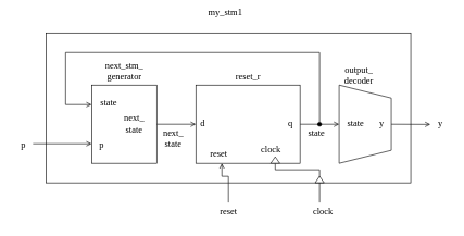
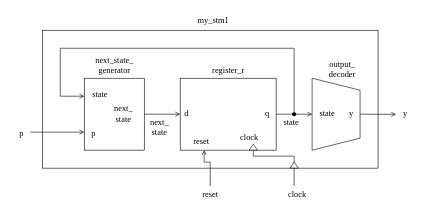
  <mxCell id="0" />
  <mxCell id="1" parent="0" />
  <mxCell id="2" style="edgeStyle=none;html=1;exitX=0.75;exitY=1;exitDx=0;exitDy=0;endArrow=none;endFill=0;" edge="1" parent="1" source="4"><mxGeometry relative="1" as="geometry"><mxPoint x="490" y="310" as="targetPoint" /></mxGeometry></mxCell>
  <mxCell id="3" style="edgeStyle=none;html=1;exitX=0.5;exitY=1;exitDx=0;exitDy=0;startArrow=none;startFill=0;endArrow=none;endFill=0;" edge="1" parent="1" source="4"><mxGeometry relative="1" as="geometry"><mxPoint x="350" y="310" as="targetPoint" /></mxGeometry></mxCell>
  <mxCell id="4" value="" style="rounded=0;whiteSpace=wrap;html=1;" vertex="1" parent="1"><mxGeometry x="70" y="50" width="560" height="230" as="geometry" /></mxCell>
  <mxCell id="5" style="edgeStyle=orthogonalEdgeStyle;html=1;exitX=1;exitY=0.5;exitDx=0;exitDy=0;entryX=0.5;entryY=1;entryDx=0;entryDy=0;rounded=0;endArrow=open;endFill=0;" edge="1" parent="1" source="7" target="14"><mxGeometry relative="1" as="geometry" /></mxCell>
  <mxCell id="6" style="edgeStyle=orthogonalEdgeStyle;html=1;exitX=0.25;exitY=1;exitDx=0;exitDy=0;entryX=0.5;entryY=1;entryDx=0;entryDy=0;rounded=0;startArrow=open;startFill=0;endArrow=none;endFill=0;" edge="1" parent="1" source="7" target="4"><mxGeometry relative="1" as="geometry"><Array as="points"><mxPoint x="340" y="270" /><mxPoint x="350" y="270" /></Array></mxGeometry></mxCell>
  <mxCell id="7" value="" style="rounded=0;whiteSpace=wrap;html=1;" vertex="1" parent="1"><mxGeometry x="300" y="130" width="160" height="120" as="geometry" /></mxCell>
  <mxCell id="8" value="&lt;font&gt;clock&lt;/font&gt;" style="text;html=1;align=center;verticalAlign=middle;resizable=0;points=[];autosize=1;strokeColor=none;fillColor=none;fontSize=14;fontFamily=Lucida Console;labelBackgroundColor=none;" vertex="1" parent="1"><mxGeometry x="380" y="215" width="70" height="30" as="geometry" /></mxCell>
  <mxCell id="9" value="&lt;font&gt;reset&lt;/font&gt;" style="text;html=1;align=center;verticalAlign=middle;resizable=0;points=[];autosize=1;strokeColor=none;fillColor=none;fontSize=14;fontFamily=Lucida Console;labelBackgroundColor=none;" vertex="1" parent="1"><mxGeometry x="300" y="221.88" width="70" height="30" as="geometry" /></mxCell>
  <mxCell id="10" style="edgeStyle=orthogonalEdgeStyle;html=1;exitX=0;exitY=0.5;exitDx=0;exitDy=0;entryX=0.75;entryY=1;entryDx=0;entryDy=0;rounded=0;endArrow=none;endFill=0;" edge="1" parent="1" source="11" target="4"><mxGeometry relative="1" as="geometry"><Array as="points"><mxPoint x="422" y="260" /><mxPoint x="490" y="260" /></Array></mxGeometry></mxCell>
  <mxCell id="11" value="" style="triangle;whiteSpace=wrap;html=1;rotation=-90;" vertex="1" parent="1"><mxGeometry x="416.88" y="238.13" width="10" height="13.75" as="geometry" /></mxCell>
- <mxCell id="12" value="&lt;font&gt;reset_r&lt;/font&gt;" style="text;html=1;align=center;verticalAlign=middle;resizable=0;points=[];autosize=1;strokeColor=none;fillColor=none;fontSize=14;fontFamily=Lucida Console;labelBackgroundColor=none;" vertex="1" parent="1"><mxGeometry x="325" y="103" width="110" height="30" as="geometry" /></mxCell>
+ <mxCell id="12" value="&lt;font&gt;register_r&lt;/font&gt;" style="text;html=1;align=center;verticalAlign=middle;resizable=0;points=[];autosize=1;strokeColor=none;fillColor=none;fontSize=14;fontFamily=Lucida Console;labelBackgroundColor=none;" vertex="1" parent="1"><mxGeometry x="325" y="103" width="110" height="30" as="geometry" /></mxCell>
  <mxCell id="13" style="edgeStyle=none;html=1;exitX=0.5;exitY=0;exitDx=0;exitDy=0;endArrow=open;endFill=0;" edge="1" parent="1" source="14"><mxGeometry relative="1" as="geometry"><mxPoint x="660" y="190.242" as="targetPoint" /></mxGeometry></mxCell>
  <mxCell id="14" value="" style="shape=trapezoid;perimeter=trapezoidPerimeter;whiteSpace=wrap;html=1;fixedSize=1;rotation=90;" vertex="1" parent="1"><mxGeometry x="500" y="150" width="120" height="80" as="geometry" /></mxCell>
- <mxCell id="15" value="&lt;font&gt;output_&lt;br&gt;decoder&lt;/font&gt;" style="text;html=1;align=center;verticalAlign=middle;resizable=0;points=[];autosize=1;strokeColor=none;fillColor=none;fontSize=14;fontFamily=Lucida Console;labelBackgroundColor=none;" vertex="1" parent="1"><mxGeometry x="510" y="90" width="80" height="50" as="geometry" /></mxCell>
+ <mxCell id="15" value="&lt;font&gt;output_&lt;br&gt;decoder&lt;/font&gt;" style="text;html=1;align=center;verticalAlign=middle;resizable=0;points=[];autosize=1;strokeColor=none;fillColor=none;fontSize=14;fontFamily=Lucida Console;labelBackgroundColor=none;" vertex="1" parent="1"><mxGeometry x="530" y="90" width="80" height="50" as="geometry" /></mxCell>
  <mxCell id="16" value="state" style="text;html=1;align=center;verticalAlign=middle;resizable=0;points=[];autosize=1;strokeColor=none;fillColor=none;fontSize=14;fontFamily=Lucida Console;labelBackgroundColor=none;" vertex="1" parent="1"><mxGeometry x="450" y="190" width="70" height="30" as="geometry" /></mxCell>
  <mxCell id="17" value="q" style="text;html=1;align=center;verticalAlign=middle;resizable=0;points=[];autosize=1;strokeColor=none;fillColor=none;fontSize=14;fontFamily=Lucida Console;labelBackgroundColor=none;" vertex="1" parent="1"><mxGeometry x="430" y="175" width="30" height="30" as="geometry" /></mxCell>
  <mxCell id="18" value="d" style="text;html=1;align=center;verticalAlign=middle;resizable=0;points=[];autosize=1;strokeColor=none;fillColor=none;fontSize=14;fontFamily=Lucida Console;labelBackgroundColor=none;" vertex="1" parent="1"><mxGeometry x="295" y="175" width="30" height="30" as="geometry" /></mxCell>
  <mxCell id="19" value="state" style="text;html=1;align=center;verticalAlign=middle;resizable=0;points=[];autosize=1;strokeColor=none;fillColor=none;fontSize=14;fontFamily=Lucida Console;labelBackgroundColor=none;" vertex="1" parent="1"><mxGeometry x="510" y="175" width="70" height="30" as="geometry" /></mxCell>
  <mxCell id="20" value="y" style="text;html=1;align=center;verticalAlign=middle;resizable=0;points=[];autosize=1;strokeColor=none;fillColor=none;fontSize=14;fontFamily=Lucida Console;labelBackgroundColor=none;" vertex="1" parent="1"><mxGeometry x="570" y="175" width="30" height="30" as="geometry" /></mxCell>
  <mxCell id="21" value="y" style="text;html=1;align=center;verticalAlign=middle;resizable=0;points=[];autosize=1;strokeColor=none;fillColor=none;fontSize=14;fontFamily=Lucida Console;labelBackgroundColor=none;" vertex="1" parent="1"><mxGeometry x="660" y="175" width="30" height="30" as="geometry" /></mxCell>
  <mxCell id="22" style="edgeStyle=none;html=1;exitX=0;exitY=0.75;exitDx=0;exitDy=0;endArrow=none;endFill=0;startArrow=open;startFill=0;" edge="1" parent="1" source="25"><mxGeometry relative="1" as="geometry"><mxPoint x="50" y="220" as="targetPoint" /></mxGeometry></mxCell>
  <mxCell id="23" style="edgeStyle=orthogonalEdgeStyle;html=1;exitX=0;exitY=0.25;exitDx=0;exitDy=0;rounded=0;curved=0;startArrow=open;startFill=0;endArrow=oval;endFill=1;" edge="1" parent="1" source="25"><mxGeometry relative="1" as="geometry"><mxPoint x="490" y="190" as="targetPoint" /><Array as="points"><mxPoint x="100" y="160" /><mxPoint x="100" y="80" /><mxPoint x="490" y="80" /></Array></mxGeometry></mxCell>
  <mxCell id="24" style="edgeStyle=none;html=1;exitX=1;exitY=0.5;exitDx=0;exitDy=0;entryX=0;entryY=0.5;entryDx=0;entryDy=0;endArrow=open;endFill=0;" edge="1" parent="1" source="25" target="7"><mxGeometry relative="1" as="geometry" /></mxCell>
  <mxCell id="25" value="" style="rounded=0;whiteSpace=wrap;html=1;" vertex="1" parent="1"><mxGeometry x="140" y="130" width="100" height="120" as="geometry" /></mxCell>
- <mxCell id="26" value="&lt;font&gt;next_stm_&lt;/font&gt;&lt;div&gt;&lt;font&gt;generator&lt;/font&gt;&lt;/div&gt;" style="text;html=1;align=center;verticalAlign=middle;resizable=0;points=[];autosize=1;strokeColor=none;fillColor=none;fontSize=14;fontFamily=Lucida Console;labelBackgroundColor=none;" vertex="1" parent="1"><mxGeometry x="130" y="84" width="120" height="50" as="geometry" /></mxCell>
+ <mxCell id="26" value="&lt;font&gt;next_state_&lt;/font&gt;&lt;div&gt;&lt;font&gt;generator&lt;/font&gt;&lt;/div&gt;" style="text;html=1;align=center;verticalAlign=middle;resizable=0;points=[];autosize=1;strokeColor=none;fillColor=none;fontSize=14;fontFamily=Lucida Console;labelBackgroundColor=none;" vertex="1" parent="1"><mxGeometry x="130" y="84" width="120" height="50" as="geometry" /></mxCell>
  <mxCell id="27" value="next_&lt;br&gt;state" style="text;html=1;align=center;verticalAlign=middle;resizable=0;points=[];autosize=1;strokeColor=none;fillColor=none;fontSize=14;fontFamily=Lucida Console;labelBackgroundColor=none;" vertex="1" parent="1"><mxGeometry x="230" y="188.13" width="70" height="50" as="geometry" /></mxCell>
  <mxCell id="28" value="next_&lt;br&gt;state" style="text;html=1;align=center;verticalAlign=middle;resizable=0;points=[];autosize=1;strokeColor=none;fillColor=none;fontSize=14;fontFamily=Lucida Console;labelBackgroundColor=none;" vertex="1" parent="1"><mxGeometry x="170" y="165" width="70" height="50" as="geometry" /></mxCell>
  <mxCell id="29" value="state" style="text;html=1;align=center;verticalAlign=middle;resizable=0;points=[];autosize=1;strokeColor=none;fillColor=none;fontSize=14;fontFamily=Lucida Console;labelBackgroundColor=none;" vertex="1" parent="1"><mxGeometry x="131" y="143" width="70" height="30" as="geometry" /></mxCell>
  <mxCell id="30" value="p" style="text;html=1;align=center;verticalAlign=middle;resizable=0;points=[];autosize=1;strokeColor=none;fillColor=none;fontSize=14;fontFamily=Lucida Console;labelBackgroundColor=none;" vertex="1" parent="1"><mxGeometry x="140" y="208.13" width="30" height="30" as="geometry" /></mxCell>
  <mxCell id="31" value="p" style="text;html=1;align=center;verticalAlign=middle;resizable=0;points=[];autosize=1;strokeColor=none;fillColor=none;fontSize=14;fontFamily=Lucida Console;labelBackgroundColor=none;" vertex="1" parent="1"><mxGeometry x="20" y="208.13" width="30" height="30" as="geometry" /></mxCell>
  <mxCell id="32" value="" style="triangle;whiteSpace=wrap;html=1;rotation=-90;" vertex="1" parent="1"><mxGeometry x="485" y="268" width="10" height="13.75" as="geometry" /></mxCell>
  <mxCell id="33" value="&lt;font&gt;clock&lt;/font&gt;" style="text;html=1;align=center;verticalAlign=middle;resizable=0;points=[];autosize=1;strokeColor=none;fillColor=none;fontSize=14;fontFamily=Lucida Console;labelBackgroundColor=none;" vertex="1" parent="1"><mxGeometry x="460" y="310" width="70" height="30" as="geometry" /></mxCell>
  <mxCell id="34" value="&lt;font&gt;reset&lt;/font&gt;" style="text;html=1;align=center;verticalAlign=middle;resizable=0;points=[];autosize=1;strokeColor=none;fillColor=none;fontSize=14;fontFamily=Lucida Console;labelBackgroundColor=none;" vertex="1" parent="1"><mxGeometry x="315" y="310" width="70" height="30" as="geometry" /></mxCell>
- <mxCell id="35" value="&lt;font&gt;my_stm1&lt;/font&gt;" style="text;html=1;align=center;verticalAlign=middle;resizable=0;points=[];autosize=1;strokeColor=none;fillColor=none;fontSize=14;fontFamily=Lucida Console;labelBackgroundColor=none;" vertex="1" parent="1"><mxGeometry x="305" y="5" width="80" height="30" as="geometry" /></mxCell>
+ <mxCell id="35" value="&lt;font&gt;my_stm1&lt;/font&gt;" style="text;html=1;align=center;verticalAlign=middle;resizable=0;points=[];autosize=1;strokeColor=none;fillColor=none;fontSize=14;fontFamily=Lucida Console;labelBackgroundColor=none;" vertex="1" parent="1"><mxGeometry x="315" y="20" width="80" height="30" as="geometry" /></mxCell>
